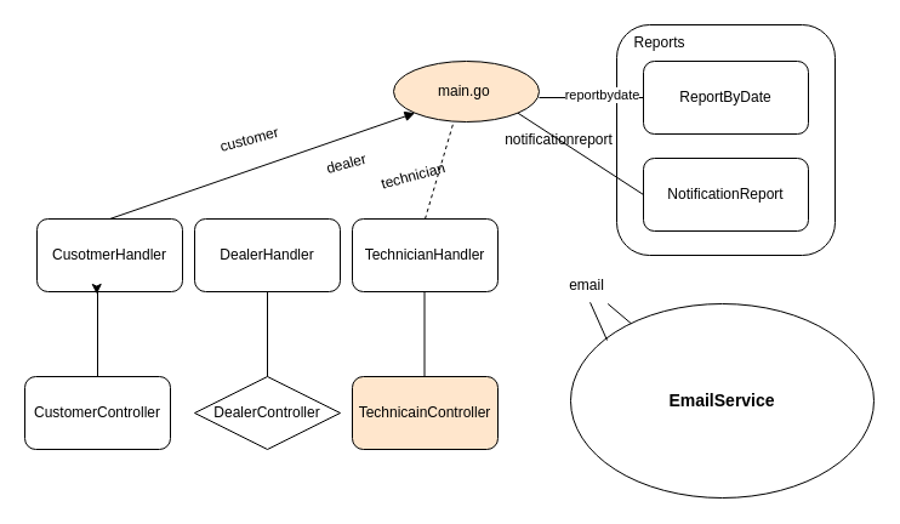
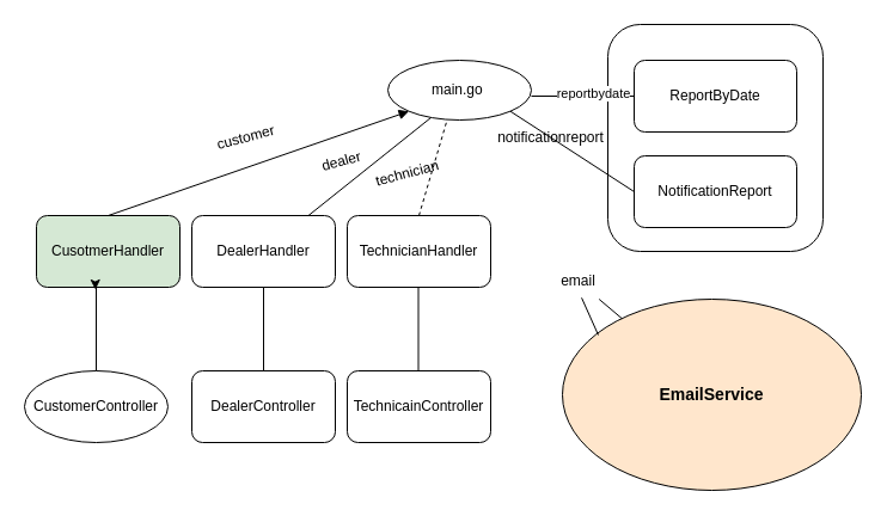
  <mxCell id="0" />
  <mxCell id="1" parent="0" />
- <mxCell id="2" value="main.go&amp;nbsp;" style="ellipse;whiteSpace=wrap;html=1;fillColor=#ffe6cc;" vertex="1" parent="1"><mxGeometry x="324" y="50" width="120" height="50" as="geometry" /></mxCell>
+ <mxCell id="2" value="main.go&amp;nbsp;" style="ellipse;whiteSpace=wrap;html=1;" vertex="1" parent="1"><mxGeometry x="324" y="50" width="120" height="50" as="geometry" /></mxCell>
  <mxCell id="3" value="DealerHandler" style="rounded=1;whiteSpace=wrap;html=1;" vertex="1" parent="1"><mxGeometry x="160" y="180" width="120" height="60" as="geometry" /></mxCell>
- <mxCell id="4" value="CusotmerHandler" style="rounded=1;whiteSpace=wrap;html=1;" vertex="1" parent="1"><mxGeometry x="30" y="180" width="120" height="60" as="geometry" /></mxCell>
+ <mxCell id="4" value="CusotmerHandler" style="rounded=1;whiteSpace=wrap;html=1;fillColor=#d5e8d4;" vertex="1" parent="1"><mxGeometry x="30" y="180" width="120" height="60" as="geometry" /></mxCell>
  <mxCell id="5" value="TechnicianHandler" style="rounded=1;whiteSpace=wrap;html=1;" vertex="1" parent="1"><mxGeometry x="290" y="180" width="120" height="60" as="geometry" /></mxCell>
+ <mxCell id="6" value="" style="endArrow=none;html=1;rounded=0;entryX=0.3;entryY=0.96;entryDx=0;entryDy=0;entryPerimeter=0;" edge="1" parent="1" source="3" target="2"><mxGeometry width="50" height="50" relative="1" as="geometry"><mxPoint x="100" y="190" as="sourcePoint" /><mxPoint x="350" y="100" as="targetPoint" /><Array as="points" /></mxGeometry></mxCell>
  <mxCell id="7" value="" style="endArrow=none;html=1;rounded=0;exitX=0.5;exitY=0;exitDx=0;exitDy=0;entryX=0.411;entryY=1.013;entryDx=0;entryDy=0;entryPerimeter=0;dashed=1;" edge="1" parent="1" source="5" target="2"><mxGeometry width="50" height="50" relative="1" as="geometry"><mxPoint x="265" y="190" as="sourcePoint" /><mxPoint x="360" y="110" as="targetPoint" /><Array as="points" /></mxGeometry></mxCell>
  <mxCell id="8" value="" style="endArrow=block;html=1;rounded=0;exitX=0.5;exitY=0;exitDx=0;exitDy=0;entryX=0;entryY=1;entryDx=0;entryDy=0;" edge="1" parent="1" source="4" target="2"><mxGeometry width="50" height="50" relative="1" as="geometry"><mxPoint x="90" y="180" as="sourcePoint" /><mxPoint x="210" y="137.419" as="targetPoint" /><Array as="points" /></mxGeometry></mxCell>
  <mxCell id="9" value="customer&lt;br&gt;" style="text;html=1;align=center;verticalAlign=middle;resizable=0;points=[];autosize=1;strokeColor=none;fillColor=none;rotation=-15;" vertex="1" parent="1"><mxGeometry x="170" y="100" width="70" height="30" as="geometry" /></mxCell>
  <mxCell id="10" value="dealer&lt;br&gt;" style="text;html=1;align=center;verticalAlign=middle;resizable=0;points=[];autosize=1;strokeColor=none;fillColor=none;rotation=-15;" vertex="1" parent="1"><mxGeometry x="255" y="120" width="60" height="30" as="geometry" /></mxCell>
  <mxCell id="11" value="technician&lt;br&gt;" style="text;html=1;align=center;verticalAlign=middle;resizable=0;points=[];autosize=1;strokeColor=none;fillColor=none;rotation=-15;" vertex="1" parent="1"><mxGeometry x="300" y="130" width="80" height="30" as="geometry" /></mxCell>
- <mxCell id="12" value="CustomerController" style="rounded=1;whiteSpace=wrap;html=1;" vertex="1" parent="1"><mxGeometry x="20" y="310" width="120" height="60" as="geometry" /></mxCell>
+ <mxCell id="12" value="CustomerController" style="ellipse;whiteSpace=wrap;html=1;" vertex="1" parent="1"><mxGeometry x="20" y="310" width="120" height="60" as="geometry" /></mxCell>
  <mxCell id="13" value="" style="endArrow=none;html=1;rounded=0;exitX=0.5;exitY=0;exitDx=0;exitDy=0;" edge="1" parent="1" source="12"><mxGeometry width="50" height="50" relative="1" as="geometry"><mxPoint x="40" y="290" as="sourcePoint" /><mxPoint x="80" y="240" as="targetPoint" /></mxGeometry></mxCell>
  <mxCell id="14" style="edgeStyle=orthogonalEdgeStyle;rounded=0;orthogonalLoop=1;jettySize=auto;html=1;exitX=0.5;exitY=1;exitDx=0;exitDy=0;entryX=0.411;entryY=1.033;entryDx=0;entryDy=0;entryPerimeter=0;" edge="1" parent="1" source="4" target="4"><mxGeometry relative="1" as="geometry" /></mxCell>
- <mxCell id="15" value="TechnicainController&lt;br&gt;" style="rounded=1;whiteSpace=wrap;html=1;fillColor=#ffe6cc;" vertex="1" parent="1"><mxGeometry x="290" y="310" width="120" height="60" as="geometry" /></mxCell>
- <mxCell id="16" value="DealerController" style="rhombus;whiteSpace=wrap;html=1;" vertex="1" parent="1"><mxGeometry x="160" y="310" width="120" height="60" as="geometry" /></mxCell>
+ <mxCell id="15" value="TechnicainController&lt;br&gt;" style="rounded=1;whiteSpace=wrap;html=1;" vertex="1" parent="1"><mxGeometry x="290" y="310" width="120" height="60" as="geometry" /></mxCell>
+ <mxCell id="16" value="DealerController" style="rounded=1;whiteSpace=wrap;html=1;" vertex="1" parent="1"><mxGeometry x="160" y="310" width="120" height="60" as="geometry" /></mxCell>
  <mxCell id="17" value="" style="endArrow=none;html=1;rounded=0;exitX=0.5;exitY=0;exitDx=0;exitDy=0;" edge="1" parent="1" source="16"><mxGeometry width="50" height="50" relative="1" as="geometry"><mxPoint x="170" y="290" as="sourcePoint" /><mxPoint x="220" y="240" as="targetPoint" /></mxGeometry></mxCell>
  <mxCell id="18" value="" style="endArrow=none;html=1;rounded=0;exitX=0.5;exitY=0;exitDx=0;exitDy=0;" edge="1" parent="1"><mxGeometry width="50" height="50" relative="1" as="geometry"><mxPoint x="349.5" y="310" as="sourcePoint" /><mxPoint x="349.5" y="240" as="targetPoint" /></mxGeometry></mxCell>
  <mxCell id="19" value="" style="rounded=1;whiteSpace=wrap;html=1;" vertex="1" parent="1"><mxGeometry x="508" y="20" width="180" height="190" as="geometry" /></mxCell>
  <mxCell id="20" value="ReportByDate" style="rounded=1;whiteSpace=wrap;html=1;" vertex="1" parent="1"><mxGeometry x="530" y="50" width="136" height="60" as="geometry" /></mxCell>
  <mxCell id="21" value="NotificationReport" style="rounded=1;whiteSpace=wrap;html=1;rotation=0;" vertex="1" parent="1"><mxGeometry x="530" y="130" width="136" height="60" as="geometry" /></mxCell>
- <mxCell id="22" value="Reports&lt;br&gt;" style="text;html=1;align=center;verticalAlign=middle;resizable=0;points=[];autosize=1;strokeColor=none;fillColor=none;" vertex="1" parent="1"><mxGeometry x="508" y="20" width="70" height="30" as="geometry" /></mxCell>
  <mxCell id="23" value="" style="endArrow=none;html=1;rounded=0;" edge="1" parent="1" target="20"><mxGeometry width="50" height="50" relative="1" as="geometry"><mxPoint x="444" y="80" as="sourcePoint" /><mxPoint x="494" y="30" as="targetPoint" /></mxGeometry></mxCell>
  <mxCell id="24" value="reportbydate" style="edgeLabel;html=1;align=center;verticalAlign=middle;resizable=0;points=[];" vertex="1" connectable="0" parent="23"><mxGeometry x="0.178" y="3" relative="1" as="geometry"><mxPoint as="offset" /></mxGeometry></mxCell>
  <mxCell id="25" value="" style="endArrow=none;html=1;rounded=0;exitX=1;exitY=1;exitDx=0;exitDy=0;entryX=0;entryY=0.5;entryDx=0;entryDy=0;" edge="1" parent="1" source="2" target="21"><mxGeometry width="50" height="50" relative="1" as="geometry"><mxPoint x="480" y="210" as="sourcePoint" /><mxPoint x="540" y="160" as="targetPoint" /></mxGeometry></mxCell>
  <mxCell id="26" value="notificationreport&lt;br&gt;" style="text;html=1;align=center;verticalAlign=middle;resizable=0;points=[];autosize=1;strokeColor=none;fillColor=none;" vertex="1" parent="1"><mxGeometry x="405" y="100" width="110" height="30" as="geometry" /></mxCell>
- <mxCell id="27" value="&lt;p style=&quot;line-height: 140%;&quot;&gt;&lt;b&gt;&lt;font style=&quot;font-size: 14px;&quot;&gt;EmailService&lt;/font&gt;&lt;/b&gt;&lt;/p&gt;" style="ellipse;whiteSpace=wrap;html=1;" vertex="1" parent="1"><mxGeometry x="470" y="250" width="250" height="160" as="geometry" /></mxCell>
+ <mxCell id="27" value="&lt;p style=&quot;line-height: 140%;&quot;&gt;&lt;b&gt;&lt;font style=&quot;font-size: 14px;&quot;&gt;EmailService&lt;/font&gt;&lt;/b&gt;&lt;/p&gt;" style="ellipse;whiteSpace=wrap;html=1;fillColor=#ffe6cc;" vertex="1" parent="1"><mxGeometry x="470" y="250" width="250" height="160" as="geometry" /></mxCell>
  <mxCell id="28" value="" style="endArrow=none;html=1;rounded=0;" edge="1" parent="1" source="30" target="27"><mxGeometry width="50" height="50" relative="1" as="geometry"><mxPoint x="500" y="280" as="sourcePoint" /><mxPoint x="550" y="230" as="targetPoint" /></mxGeometry></mxCell>
  <mxCell id="29" value="" style="endArrow=none;html=1;rounded=0;entryX=0.561;entryY=0.96;entryDx=0;entryDy=0;entryPerimeter=0;" edge="1" parent="1" target="30"><mxGeometry width="50" height="50" relative="1" as="geometry"><mxPoint x="500" y="280" as="sourcePoint" /><mxPoint x="391" y="98" as="targetPoint" /></mxGeometry></mxCell>
  <mxCell id="30" value="email" style="text;html=1;align=center;verticalAlign=middle;resizable=0;points=[];autosize=1;strokeColor=none;fillColor=none;" vertex="1" parent="1"><mxGeometry x="458" y="220" width="50" height="30" as="geometry" /></mxCell>
